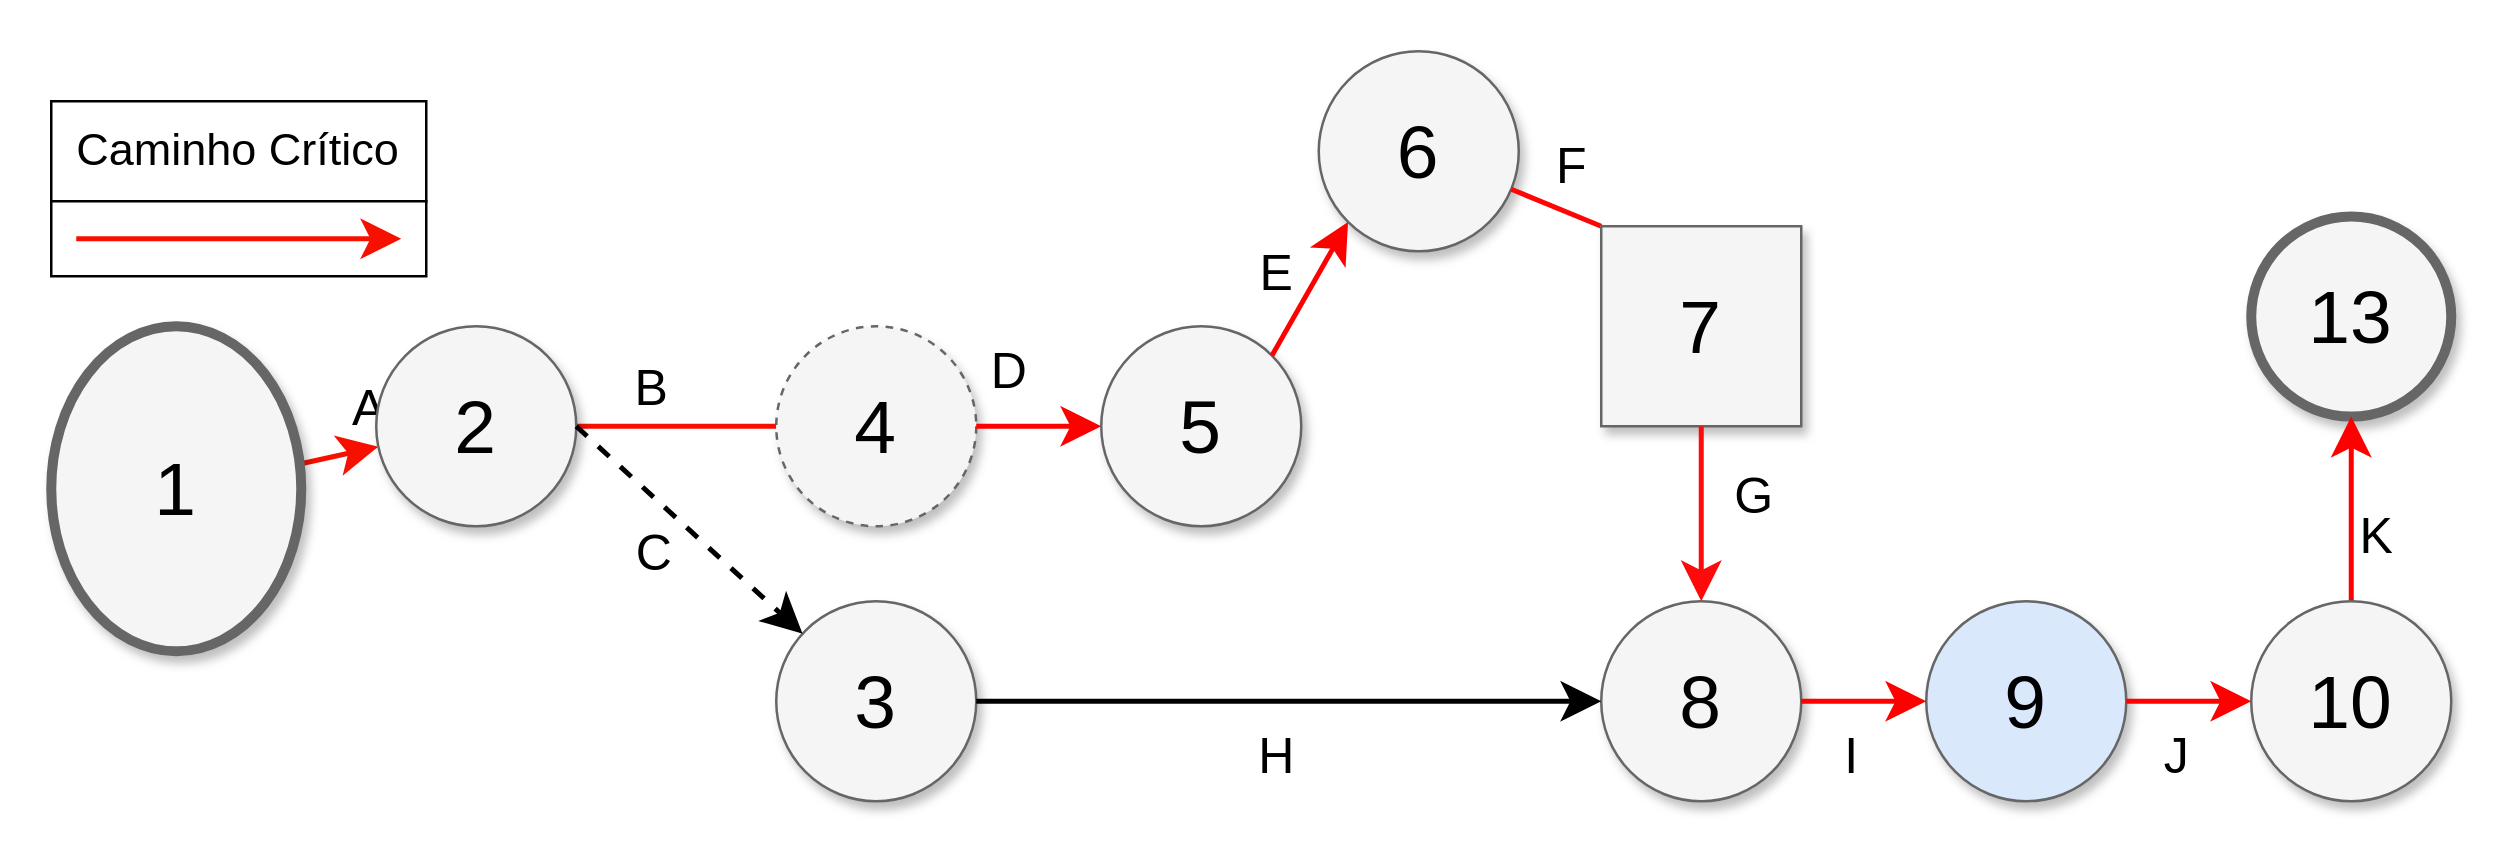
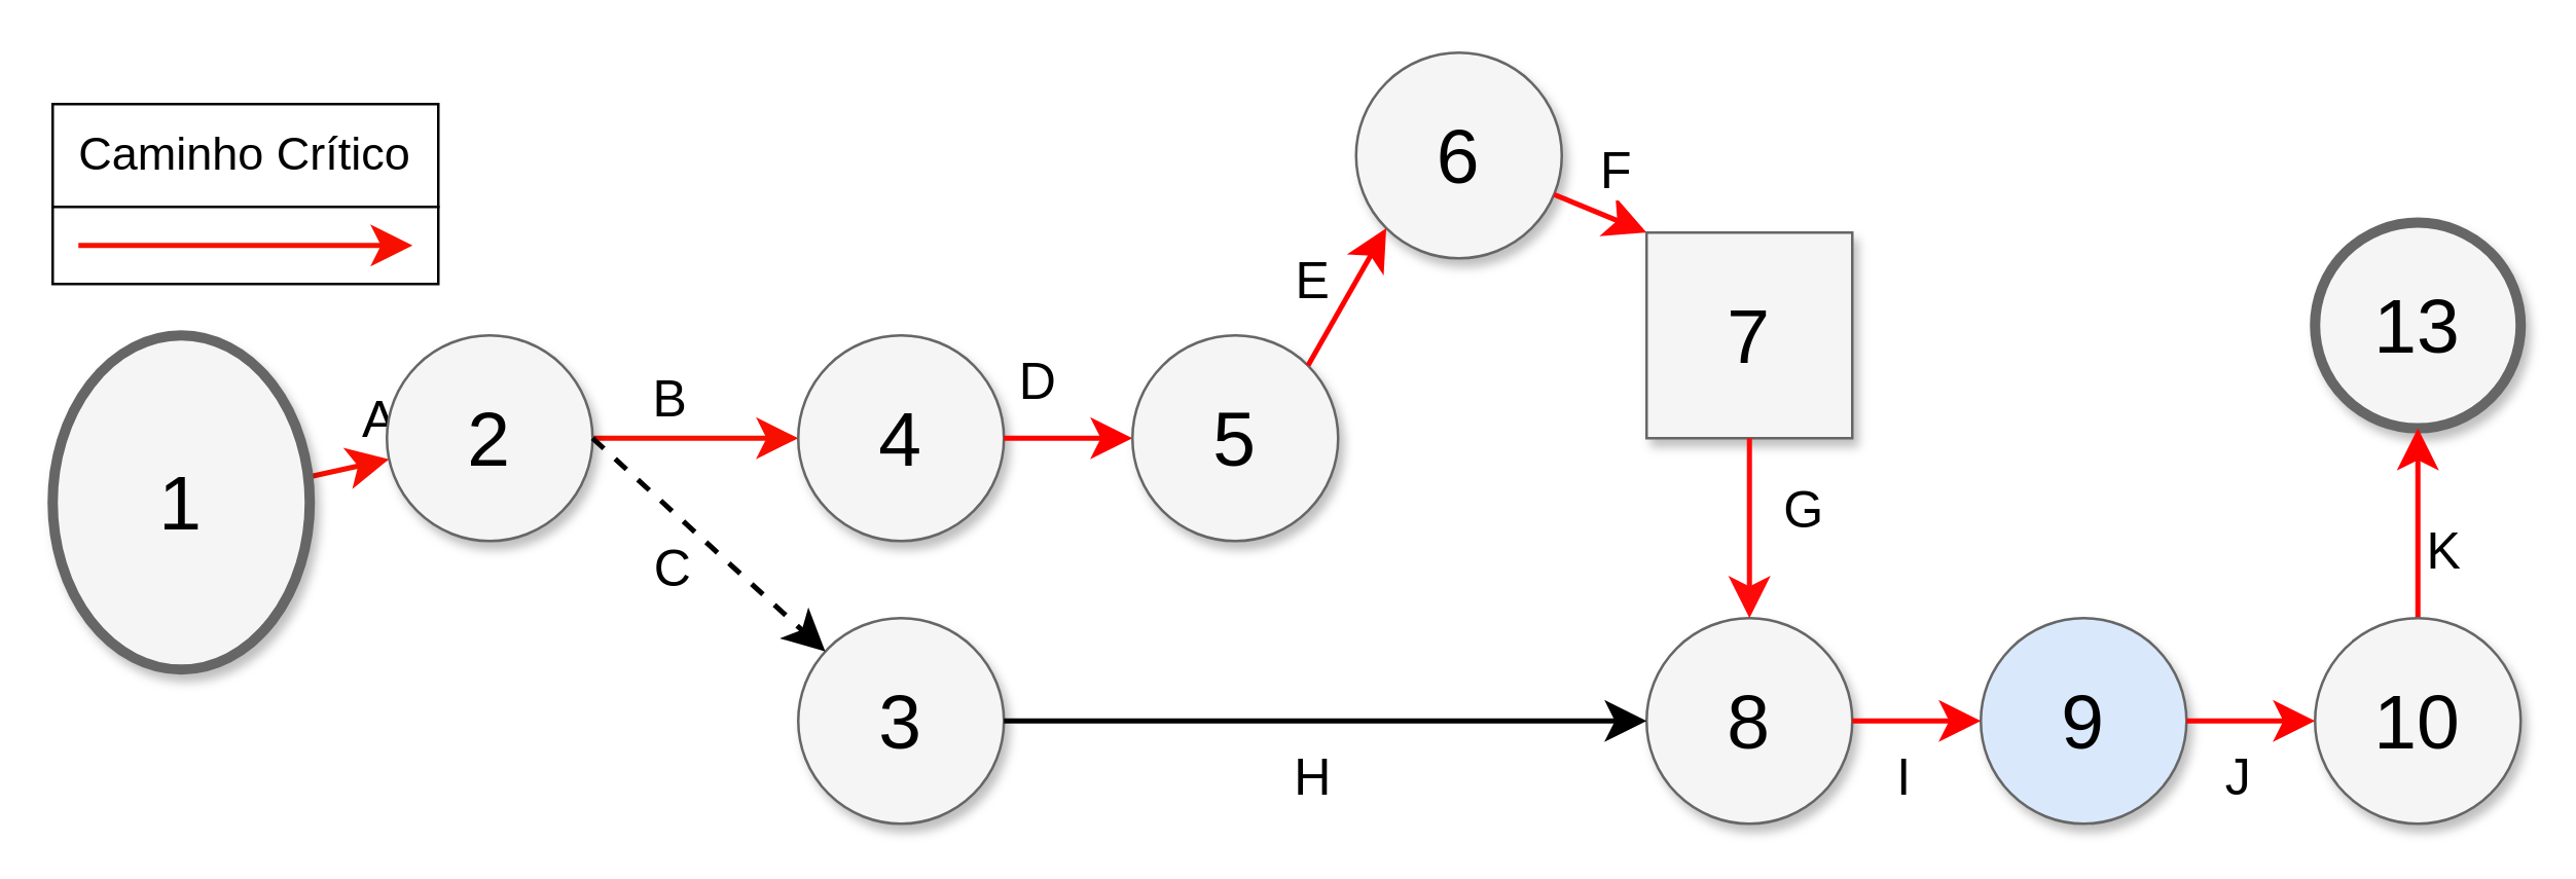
  <mxCell id="0" style=";html=1;" />
  <mxCell id="1" style=";html=1;" parent="0" />
  <mxCell id="2" value="" style="rounded=0;whiteSpace=wrap;html=1;" parent="1" vertex="1"><mxGeometry x="20" y="40" width="150" height="40" as="geometry" /></mxCell>
  <mxCell id="3" style="edgeStyle=none;curved=1;html=1;startSize=10;endArrow=classic;endFill=1;endSize=10;strokeColor=#F71000;strokeWidth=2;fontSize=12;fillColor=#f8cecc;" parent="1" source="5" target="8" edge="1"><mxGeometry relative="1" as="geometry" /></mxCell>
  <mxCell id="4" value="A" style="text;html=1;resizable=0;points=[];align=center;verticalAlign=middle;labelBackgroundColor=none;fontSize=20;" parent="3" vertex="1" connectable="0"><mxGeometry x="0.255" y="-5" relative="1" as="geometry"><mxPoint x="6.97" y="-23.8" as="offset" /></mxGeometry></mxCell>
  <mxCell id="5" value="1" style="ellipse;whiteSpace=wrap;html=1;rounded=0;shadow=1;strokeColor=#666666;strokeWidth=4;fontSize=30;align=center;fillColor=#f5f5f5;" parent="1" vertex="1"><mxGeometry x="20" y="130" width="100" height="130" as="geometry" /></mxCell>
- <mxCell id="6" style="edgeStyle=none;curved=1;html=1;startSize=10;endFill=1;endSize=10;strokeWidth=2;fontSize=12;fillColor=#f8cecc;strokeColor=#F71000;entryX=0;entryY=0.5;entryDx=0;entryDy=0;endArrow=none;" parent="1" source="8" target="12" edge="1"><mxGeometry relative="1" as="geometry"><mxPoint x="232" y="166" as="sourcePoint" /></mxGeometry></mxCell>
+ <mxCell id="6" style="edgeStyle=none;curved=1;html=1;startSize=10;endFill=1;endSize=10;strokeWidth=2;fontSize=12;fillColor=#f8cecc;strokeColor=#F71000;entryX=0;entryY=0.5;entryDx=0;entryDy=0;" parent="1" source="8" target="12" edge="1"><mxGeometry relative="1" as="geometry"><mxPoint x="232" y="166" as="sourcePoint" /></mxGeometry></mxCell>
  <mxCell id="7" value="&lt;div&gt;B&lt;/div&gt;" style="text;html=1;resizable=0;points=[];align=center;verticalAlign=middle;labelBackgroundColor=#ffffff;fontSize=20;" parent="6" vertex="1" connectable="0"><mxGeometry x="0.154" relative="1" as="geometry"><mxPoint x="-16.98" y="-16.32" as="offset" /></mxGeometry></mxCell>
  <mxCell id="8" value="2" style="ellipse;whiteSpace=wrap;html=1;rounded=0;shadow=1;strokeColor=#666666;strokeWidth=1;fontSize=30;align=center;fillColor=#f5f5f5;" parent="1" vertex="1"><mxGeometry x="150" y="130" width="80" height="80" as="geometry" /></mxCell>
  <mxCell id="9" value="3" style="ellipse;whiteSpace=wrap;html=1;rounded=0;shadow=1;strokeColor=#666666;strokeWidth=1;fontSize=30;align=center;fillColor=#f5f5f5;" parent="1" vertex="1"><mxGeometry x="310" y="240" width="80" height="80" as="geometry" /></mxCell>
  <mxCell id="10" style="edgeStyle=none;curved=1;html=1;startSize=10;endFill=1;endSize=10;strokeWidth=2;fontSize=12;fillColor=#f8cecc;strokeColor=#000000;exitX=1;exitY=0.5;exitDx=0;exitDy=0;dashed=1;" parent="1" source="8" target="9" edge="1"><mxGeometry relative="1" as="geometry"><mxPoint x="231" y="163" as="sourcePoint" /></mxGeometry></mxCell>
  <mxCell id="11" value="C" style="text;html=1;resizable=0;points=[];align=center;verticalAlign=middle;labelBackgroundColor=#ffffff;fontSize=20;" parent="10" vertex="1" connectable="0"><mxGeometry x="-0.349" y="-1" relative="1" as="geometry"><mxPoint x="1.2" y="22.22" as="offset" /></mxGeometry></mxCell>
- <mxCell id="12" value="4" style="ellipse;whiteSpace=wrap;html=1;rounded=0;shadow=1;strokeColor=#666666;strokeWidth=1;fontSize=30;align=center;fillColor=#f5f5f5;dashed=1;" parent="1" vertex="1"><mxGeometry x="310" y="130" width="80" height="80" as="geometry" /></mxCell>
+ <mxCell id="12" value="4" style="ellipse;whiteSpace=wrap;html=1;rounded=0;shadow=1;strokeColor=#666666;strokeWidth=1;fontSize=30;align=center;fillColor=#f5f5f5;" parent="1" vertex="1"><mxGeometry x="310" y="130" width="80" height="80" as="geometry" /></mxCell>
  <mxCell id="13" value="13" style="ellipse;whiteSpace=wrap;html=1;rounded=0;shadow=1;strokeColor=#666666;strokeWidth=4;fontSize=30;align=center;fillColor=#f5f5f5;" parent="1" vertex="1"><mxGeometry x="900" y="86.12" width="80" height="80" as="geometry" /></mxCell>
  <mxCell id="14" style="edgeStyle=none;curved=1;html=1;startSize=10;endFill=1;endSize=10;strokeWidth=2;fontSize=12;entryX=0;entryY=0.5;entryDx=0;entryDy=0;exitX=1;exitY=0.5;exitDx=0;exitDy=0;strokeColor=#FF0000;" parent="1" source="12" target="19" edge="1"><mxGeometry relative="1" as="geometry"><mxPoint x="450" y="80" as="targetPoint" /><mxPoint x="410" y="170" as="sourcePoint" /></mxGeometry></mxCell>
  <mxCell id="15" value="D" style="text;html=1;resizable=0;points=[];align=center;verticalAlign=middle;labelBackgroundColor=#ffffff;fontSize=20;" parent="14" vertex="1" connectable="0"><mxGeometry x="-0.349" y="-1" relative="1" as="geometry"><mxPoint x="-3.85" y="-24.54" as="offset" /></mxGeometry></mxCell>
  <mxCell id="16" value="" style="rounded=0;whiteSpace=wrap;html=1;" parent="1" vertex="1"><mxGeometry x="20" y="80" width="150" height="30" as="geometry" /></mxCell>
  <mxCell id="17" style="edgeStyle=none;curved=1;html=1;startSize=10;endFill=1;endSize=10;strokeWidth=2;fontSize=12;fillColor=#f8cecc;strokeColor=#F71000;" parent="1" edge="1"><mxGeometry relative="1" as="geometry"><mxPoint x="30" y="95" as="sourcePoint" /><mxPoint x="160" y="95" as="targetPoint" /></mxGeometry></mxCell>
  <mxCell id="18" value="&lt;font style=&quot;font-size: 18px&quot;&gt;Caminho Crítico&lt;/font&gt;" style="text;html=1;strokeColor=none;fillColor=none;align=center;verticalAlign=middle;whiteSpace=wrap;rounded=0;" parent="1" vertex="1"><mxGeometry x="20" y="50" width="150" height="20" as="geometry" /></mxCell>
  <mxCell id="19" value="5" style="ellipse;whiteSpace=wrap;html=1;rounded=0;shadow=1;strokeColor=#666666;strokeWidth=1;fontSize=30;align=center;fillColor=#f5f5f5;" vertex="1" parent="1"><mxGeometry x="440" y="130" width="80" height="80" as="geometry" /></mxCell>
  <mxCell id="20" value="6" style="ellipse;whiteSpace=wrap;html=1;rounded=0;shadow=1;strokeColor=#666666;strokeWidth=1;fontSize=30;align=center;fillColor=#f5f5f5;" vertex="1" parent="1"><mxGeometry x="527" y="20" width="80" height="80" as="geometry" /></mxCell>
- <mxCell id="21" style="edgeStyle=none;curved=1;html=1;startSize=10;endFill=1;endSize=10;strokeWidth=2;fontSize=12;entryX=0;entryY=0;entryDx=0;entryDy=0;strokeColor=#FF0505;endArrow=none;" edge="1" parent="1" target="23" source="20"><mxGeometry relative="1" as="geometry"><mxPoint x="710" y="80" as="targetPoint" /><mxPoint x="650" y="170" as="sourcePoint" /></mxGeometry></mxCell>
+ <mxCell id="21" style="edgeStyle=none;curved=1;html=1;startSize=10;endFill=1;endSize=10;strokeWidth=2;fontSize=12;entryX=0;entryY=0;entryDx=0;entryDy=0;strokeColor=#FF0505;" edge="1" parent="1" target="23" source="20"><mxGeometry relative="1" as="geometry"><mxPoint x="710" y="80" as="targetPoint" /><mxPoint x="650" y="170" as="sourcePoint" /></mxGeometry></mxCell>
  <mxCell id="22" value="F" style="text;html=1;resizable=0;points=[];align=center;verticalAlign=middle;labelBackgroundColor=#ffffff;fontSize=20;" vertex="1" connectable="0" parent="21"><mxGeometry x="-0.349" y="-1" relative="1" as="geometry"><mxPoint x="11.88" y="-16.35" as="offset" /></mxGeometry></mxCell>
  <mxCell id="23" value="7" style="whiteSpace=wrap;html=1;shadow=1;strokeColor=#666666;strokeWidth=1;fontSize=30;align=center;fillColor=#f5f5f5;rounded=0;" vertex="1" parent="1"><mxGeometry x="640" y="90" width="80" height="80" as="geometry" /></mxCell>
  <mxCell id="24" style="edgeStyle=none;curved=1;html=1;startSize=10;endFill=1;endSize=10;strokeWidth=2;fontSize=12;exitX=0.5;exitY=1;exitDx=0;exitDy=0;entryX=0.5;entryY=0;entryDx=0;entryDy=0;strokeColor=#FF0A0A;" edge="1" parent="1" target="26" source="23"><mxGeometry relative="1" as="geometry"><mxPoint x="771.72" y="220" as="targetPoint" /><mxPoint x="670.004" y="281.716" as="sourcePoint" /></mxGeometry></mxCell>
  <mxCell id="25" value="G" style="text;html=1;resizable=0;points=[];align=center;verticalAlign=middle;labelBackgroundColor=#ffffff;fontSize=20;" vertex="1" connectable="0" parent="24"><mxGeometry x="-0.349" y="-1" relative="1" as="geometry"><mxPoint x="21.0" y="3.45" as="offset" /></mxGeometry></mxCell>
  <mxCell id="26" value="8" style="ellipse;whiteSpace=wrap;html=1;rounded=0;shadow=1;strokeColor=#666666;strokeWidth=1;fontSize=30;align=center;fillColor=#f5f5f5;" vertex="1" parent="1"><mxGeometry x="640" y="240" width="80" height="80" as="geometry" /></mxCell>
  <mxCell id="27" style="edgeStyle=none;curved=1;html=1;startSize=10;endFill=1;endSize=10;strokeWidth=2;fontSize=12;exitX=0.5;exitY=1;exitDx=0;exitDy=0;entryX=0;entryY=0.5;entryDx=0;entryDy=0;" edge="1" parent="1" target="26"><mxGeometry relative="1" as="geometry"><mxPoint x="390" y="330" as="targetPoint" /><mxPoint x="390" y="280" as="sourcePoint" /></mxGeometry></mxCell>
  <mxCell id="28" value="H" style="text;html=1;resizable=0;points=[];align=center;verticalAlign=middle;labelBackgroundColor=#ffffff;fontSize=20;" vertex="1" connectable="0" parent="27"><mxGeometry x="-0.349" y="-1" relative="1" as="geometry"><mxPoint x="38.33" y="19.0" as="offset" /></mxGeometry></mxCell>
  <mxCell id="29" style="edgeStyle=none;curved=1;html=1;startSize=10;endFill=1;endSize=10;strokeWidth=2;fontSize=12;exitX=1;exitY=0;exitDx=0;exitDy=0;entryX=0;entryY=1;entryDx=0;entryDy=0;strokeColor=#FF0000;" edge="1" parent="1" target="20" source="19"><mxGeometry relative="1" as="geometry"><mxPoint x="580" y="80" as="targetPoint" /><mxPoint x="520" y="170" as="sourcePoint" /></mxGeometry></mxCell>
  <mxCell id="30" value="E" style="text;html=1;resizable=0;points=[];align=center;verticalAlign=middle;labelBackgroundColor=#ffffff;fontSize=20;" vertex="1" connectable="0" parent="29"><mxGeometry x="-0.349" y="-1" relative="1" as="geometry"><mxPoint x="-9.6" y="-17.3" as="offset" /></mxGeometry></mxCell>
  <mxCell id="31" value="9" style="ellipse;whiteSpace=wrap;html=1;rounded=0;shadow=1;strokeColor=#666666;strokeWidth=1;fontSize=30;align=center;fillColor=#dae8fc;" vertex="1" parent="1"><mxGeometry x="770" y="240" width="80" height="80" as="geometry" /></mxCell>
  <mxCell id="32" style="edgeStyle=none;curved=1;html=1;startSize=10;endFill=1;endSize=10;strokeWidth=2;fontSize=12;exitX=0.5;exitY=1;exitDx=0;exitDy=0;entryX=0;entryY=0.5;entryDx=0;entryDy=0;strokeColor=#FF0000;" edge="1" parent="1" target="31"><mxGeometry relative="1" as="geometry"><mxPoint x="720" y="330" as="targetPoint" /><mxPoint x="720" y="280" as="sourcePoint" /></mxGeometry></mxCell>
  <mxCell id="33" value="I" style="text;html=1;resizable=0;points=[];align=center;verticalAlign=middle;labelBackgroundColor=#ffffff;fontSize=20;" vertex="1" connectable="0" parent="32"><mxGeometry x="-0.349" y="-1" relative="1" as="geometry"><mxPoint x="3.33" y="19.0" as="offset" /></mxGeometry></mxCell>
  <mxCell id="34" style="edgeStyle=none;curved=1;html=1;startSize=10;endFill=1;endSize=10;strokeWidth=2;fontSize=12;exitX=0.5;exitY=0;exitDx=0;exitDy=0;entryX=0.5;entryY=1;entryDx=0;entryDy=0;strokeColor=#FF0000;" edge="1" parent="1" target="13"><mxGeometry relative="1" as="geometry"><mxPoint x="1030" y="279.58" as="targetPoint" /><mxPoint x="940" y="240" as="sourcePoint" /></mxGeometry></mxCell>
  <mxCell id="35" value="K" style="text;html=1;resizable=0;points=[];align=center;verticalAlign=middle;labelBackgroundColor=#ffffff;fontSize=20;" vertex="1" connectable="0" parent="34"><mxGeometry x="-0.349" y="-1" relative="1" as="geometry"><mxPoint x="8.44" y="-3.36" as="offset" /></mxGeometry></mxCell>
  <mxCell id="36" value="10" style="ellipse;whiteSpace=wrap;html=1;rounded=0;shadow=1;strokeColor=#666666;strokeWidth=1;fontSize=30;align=center;fillColor=#f5f5f5;" vertex="1" parent="1"><mxGeometry x="900" y="240" width="80" height="80" as="geometry" /></mxCell>
  <mxCell id="37" style="edgeStyle=none;curved=1;html=1;startSize=10;endFill=1;endSize=10;strokeWidth=2;fontSize=12;exitX=0.5;exitY=1;exitDx=0;exitDy=0;entryX=0;entryY=0.5;entryDx=0;entryDy=0;strokeColor=#FF0000;" edge="1" parent="1" target="36"><mxGeometry relative="1" as="geometry"><mxPoint x="850" y="330" as="targetPoint" /><mxPoint x="850" y="280" as="sourcePoint" /></mxGeometry></mxCell>
  <mxCell id="38" value="J" style="text;html=1;resizable=0;points=[];align=center;verticalAlign=middle;labelBackgroundColor=#ffffff;fontSize=20;" vertex="1" connectable="0" parent="37"><mxGeometry x="-0.349" y="-1" relative="1" as="geometry"><mxPoint x="3.33" y="19.0" as="offset" /></mxGeometry></mxCell>
